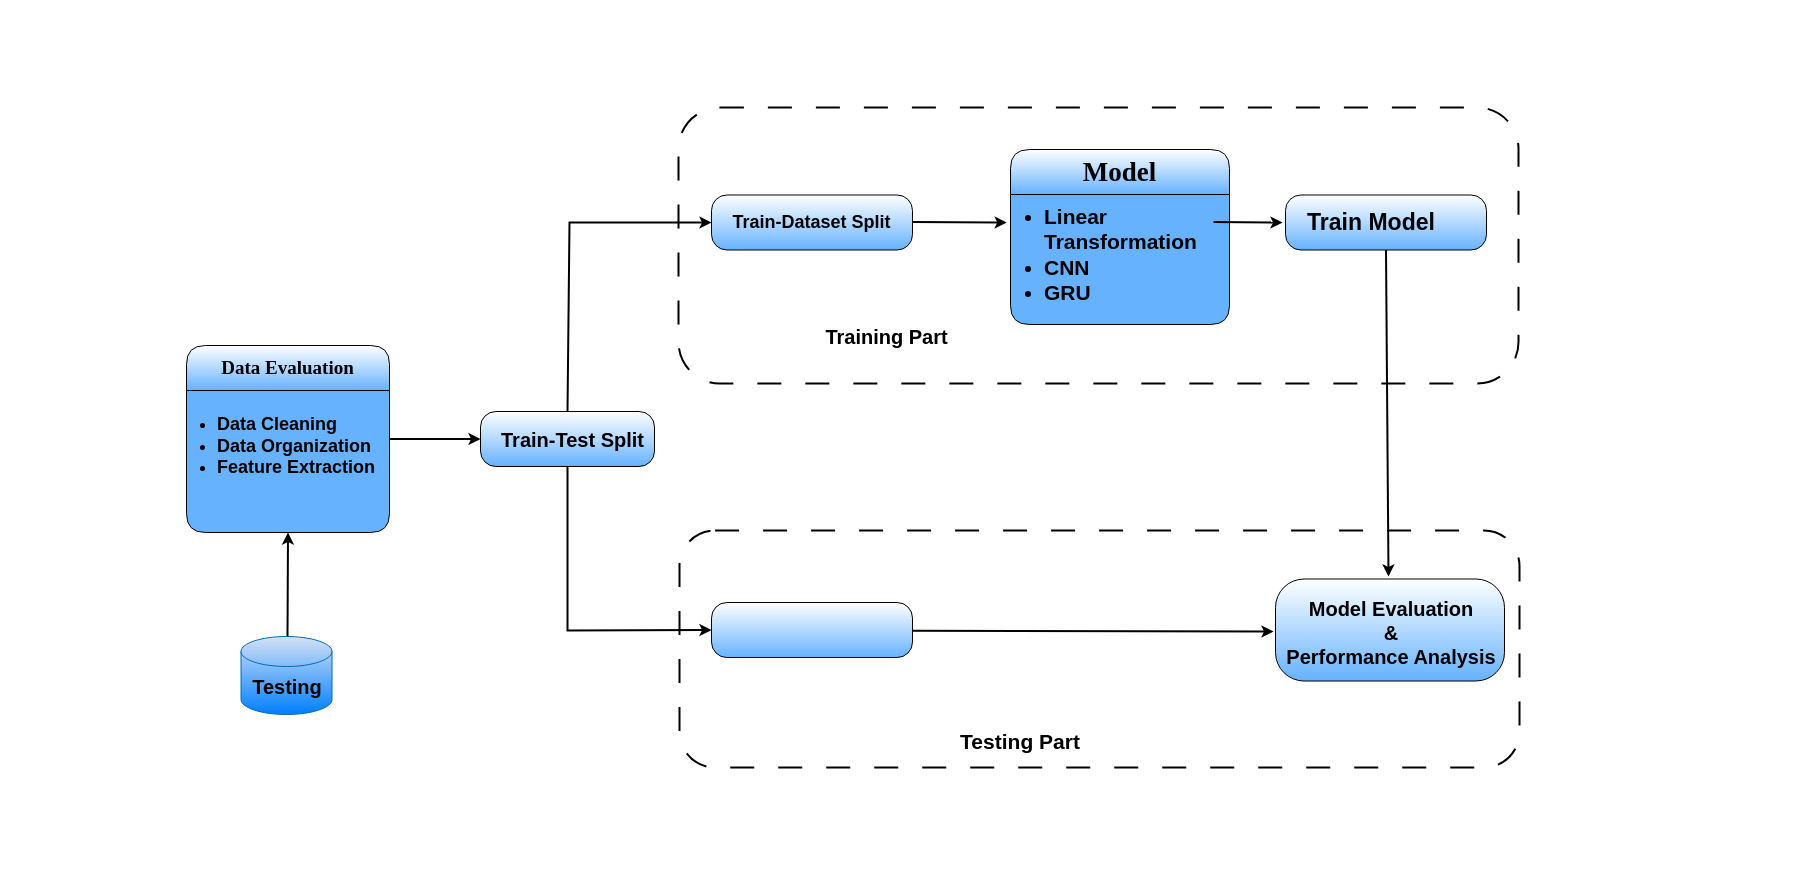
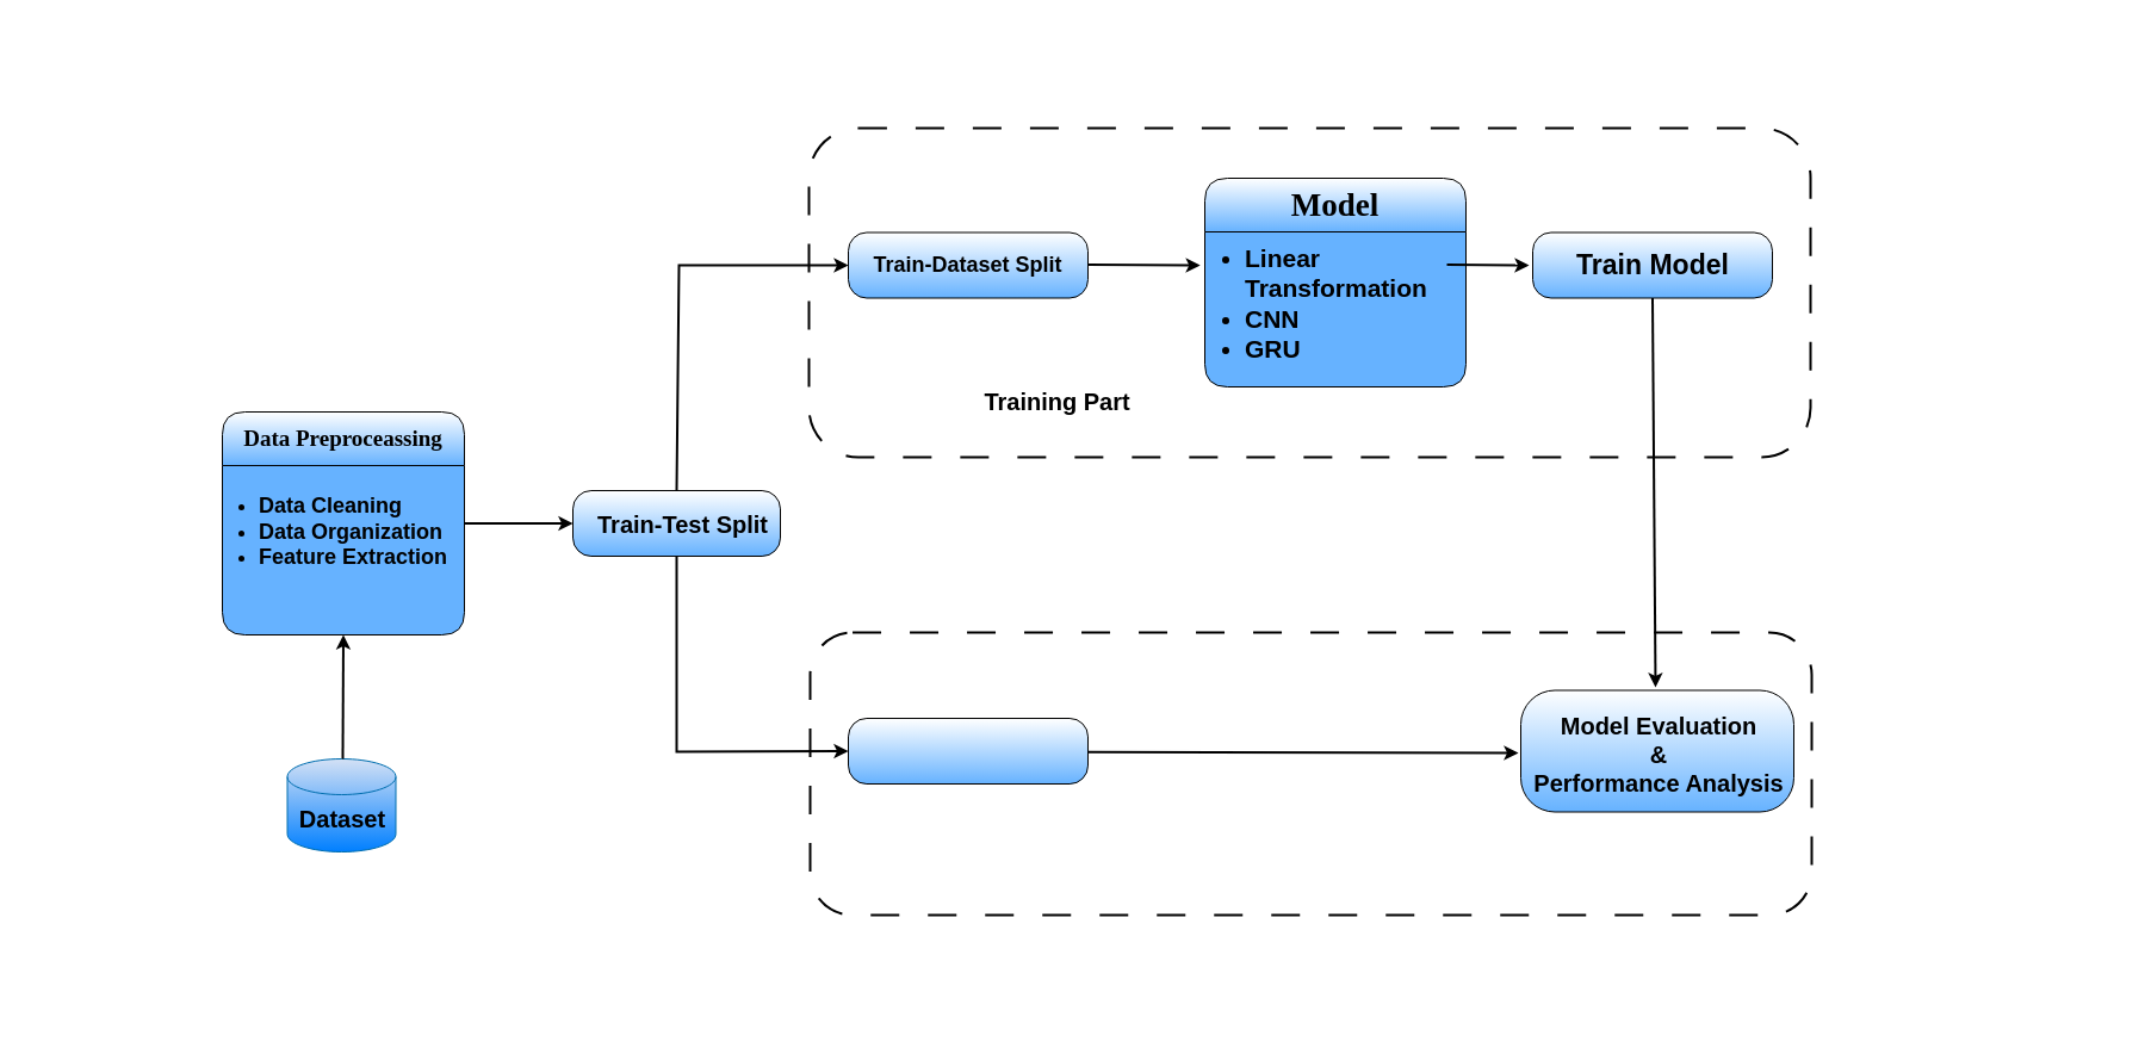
  <mxCell id="0" />
  <mxCell id="1" parent="0" />
  <mxCell id="2" value="" style="rounded=1;whiteSpace=wrap;html=1;fillColor=none;dashed=1;dashPattern=12 12;strokeWidth=2;" vertex="1" parent="1"><mxGeometry x="679" y="530" width="840" height="237" as="geometry" /></mxCell>
  <mxCell id="3" value="" style="rounded=1;whiteSpace=wrap;html=1;fillColor=none;dashed=1;dashPattern=12 12;strokeWidth=2;" vertex="1" parent="1"><mxGeometry x="678" y="107" width="840" height="276" as="geometry" /></mxCell>
  <mxCell id="4" value="" style="shape=cylinder3;whiteSpace=wrap;html=1;boundedLbl=1;backgroundOutline=1;size=15;fillColor=#D4E1F5;fontColor=#ffffff;strokeColor=#006EAF;gradientColor=#007FFF;" vertex="1" parent="1"><mxGeometry x="240.5" y="636" width="91" height="78" as="geometry" /></mxCell>
- <mxCell id="5" value="&lt;font face=&quot;Times New Roman&quot; style=&quot;font-size: 19px;&quot;&gt;Data Evaluation&lt;/font&gt;" style="swimlane;whiteSpace=wrap;html=1;startSize=45;perimeterSpacing=0;rounded=1;swimlaneLine=1;arcSize=14;glass=0;align=center;gradientColor=#66B2FF;swimlaneFillColor=#66B2FF;" vertex="1" parent="1"><mxGeometry x="186" y="345" width="203" height="187" as="geometry" /></mxCell>
+ <mxCell id="5" value="&lt;font face=&quot;Times New Roman&quot; style=&quot;font-size: 19px;&quot;&gt;Data Preproceassing&lt;/font&gt;" style="swimlane;whiteSpace=wrap;html=1;startSize=45;perimeterSpacing=0;rounded=1;swimlaneLine=1;arcSize=14;glass=0;align=center;gradientColor=#66B2FF;swimlaneFillColor=#66B2FF;" vertex="1" parent="1"><mxGeometry x="186" y="345" width="203" height="187" as="geometry" /></mxCell>
  <mxCell id="6" value="&lt;ul style=&quot;font-size: 18px;&quot;&gt;&lt;li&gt;&lt;b&gt;Data Cleaning&lt;/b&gt;&lt;/li&gt;&lt;li style=&quot;&quot;&gt;&lt;b&gt;Data Organization&lt;/b&gt;&lt;/li&gt;&lt;li style=&quot;&quot;&gt;&lt;b&gt;Feature Extraction&lt;/b&gt;&lt;/li&gt;&lt;/ul&gt;" style="text;html=1;align=left;verticalAlign=middle;whiteSpace=wrap;rounded=0;fontSize=16;fillColor=none;" vertex="1" parent="5"><mxGeometry x="-11" y="24" width="210" height="153" as="geometry" /></mxCell>
  <mxCell id="7" value="" style="rounded=1;whiteSpace=wrap;html=1;arcSize=28;gradientColor=#66B2FF;" vertex="1" parent="1"><mxGeometry x="480" y="411" width="174" height="55" as="geometry" /></mxCell>
  <mxCell id="8" value="&lt;font size=&quot;1&quot; style=&quot;&quot;&gt;&lt;b style=&quot;font-size: 20px;&quot;&gt;Train-Test Split&lt;/b&gt;&lt;/font&gt;" style="text;html=1;align=center;verticalAlign=middle;whiteSpace=wrap;rounded=0;fontSize=16;" vertex="1" parent="1"><mxGeometry x="460" y="423.5" width="225" height="30" as="geometry" /></mxCell>
  <mxCell id="9" value="" style="rounded=1;whiteSpace=wrap;html=1;arcSize=28;gradientColor=#66B2FF;" vertex="1" parent="1"><mxGeometry x="711" y="194.5" width="201" height="55" as="geometry" /></mxCell>
  <mxCell id="10" value="&lt;b&gt;&lt;font style=&quot;font-size: 18px;&quot;&gt;Train-Dataset Split&lt;/font&gt;&lt;/b&gt;" style="text;html=1;align=center;verticalAlign=middle;whiteSpace=wrap;rounded=0;fontSize=16;" vertex="1" parent="1"><mxGeometry x="717" y="207" width="189" height="30" as="geometry" /></mxCell>
  <mxCell id="11" value="" style="rounded=1;whiteSpace=wrap;html=1;arcSize=28;gradientColor=#66B2FF;" vertex="1" parent="1"><mxGeometry x="711" y="602" width="201" height="55" as="geometry" /></mxCell>
  <mxCell id="12" value="&lt;font face=&quot;Times New Roman&quot; style=&quot;font-size: 27px;&quot;&gt;Model&lt;/font&gt;" style="swimlane;whiteSpace=wrap;html=1;startSize=45;perimeterSpacing=0;rounded=1;swimlaneLine=1;arcSize=14;glass=0;align=center;gradientColor=#66B2FF;swimlaneFillColor=#66B2FF;" vertex="1" parent="1"><mxGeometry x="1010" y="149" width="219" height="175" as="geometry" /></mxCell>
  <mxCell id="13" value="&lt;ul style=&quot;font-size: 21px;&quot;&gt;&lt;li&gt;&lt;b&gt;Linear Transformation&lt;/b&gt;&lt;/li&gt;&lt;li&gt;&lt;b&gt;CNN&lt;/b&gt;&lt;/li&gt;&lt;li&gt;&lt;b&gt;GRU&lt;/b&gt;&lt;/li&gt;&lt;/ul&gt;" style="text;html=1;align=left;verticalAlign=middle;whiteSpace=wrap;rounded=0;fontSize=16;" vertex="1" parent="12"><mxGeometry x="-8" y="28" width="235" height="153" as="geometry" /></mxCell>
  <mxCell id="14" value="" style="rounded=1;whiteSpace=wrap;html=1;arcSize=28;gradientColor=#66B2FF;" vertex="1" parent="1"><mxGeometry x="1285" y="194.5" width="201" height="55" as="geometry" /></mxCell>
- <mxCell id="15" value="&lt;font size=&quot;1&quot; style=&quot;&quot;&gt;&lt;b style=&quot;font-size: 23px;&quot;&gt;Train Model&lt;/b&gt;&lt;/font&gt;" style="text;html=1;align=center;verticalAlign=middle;whiteSpace=wrap;rounded=0;fontSize=16;" vertex="1" parent="1"><mxGeometry x="1305.5" y="207" width="130" height="30" as="geometry" /></mxCell>
+ <mxCell id="15" value="&lt;font size=&quot;1&quot; style=&quot;&quot;&gt;&lt;b style=&quot;font-size: 23px;&quot;&gt;Train Model&lt;/b&gt;&lt;/font&gt;" style="text;html=1;align=center;verticalAlign=middle;whiteSpace=wrap;rounded=0;fontSize=16;" vertex="1" parent="1"><mxGeometry x="1320.5" y="207" width="130" height="30" as="geometry" /></mxCell>
  <mxCell id="16" value="" style="rounded=1;whiteSpace=wrap;html=1;arcSize=28;gradientColor=#66B2FF;" vertex="1" parent="1"><mxGeometry x="1275" y="578.5" width="229" height="102" as="geometry" /></mxCell>
  <mxCell id="17" value="&lt;font style=&quot;font-size: 20px;&quot;&gt;&lt;b&gt;Model Evaluation&lt;/b&gt;&lt;/font&gt;&lt;div style=&quot;font-size: 20px;&quot;&gt;&lt;font style=&quot;font-size: 20px;&quot;&gt;&lt;b&gt;&amp;amp;&lt;/b&gt;&lt;/font&gt;&lt;/div&gt;&lt;div style=&quot;font-size: 20px;&quot;&gt;&lt;font style=&quot;font-size: 20px;&quot;&gt;&lt;b&gt;Performance Analysis&lt;/b&gt;&lt;/font&gt;&lt;/div&gt;" style="text;html=1;align=center;verticalAlign=middle;whiteSpace=wrap;rounded=0;fontSize=16;" vertex="1" parent="1"><mxGeometry x="1275" y="586.5" width="232.25" height="90.5" as="geometry" /></mxCell>
- <mxCell id="18" value="&lt;font style=&quot;font-size: 20px;&quot;&gt;&lt;b&gt;Testing&lt;/b&gt;&lt;/font&gt;" style="text;html=1;align=center;verticalAlign=middle;whiteSpace=wrap;rounded=0;fontSize=16;" vertex="1" parent="1"><mxGeometry x="222" y="671" width="130" height="30" as="geometry" /></mxCell>
+ <mxCell id="18" value="&lt;font style=&quot;font-size: 20px;&quot;&gt;&lt;b&gt;Dataset&lt;/b&gt;&lt;/font&gt;" style="text;html=1;align=center;verticalAlign=middle;whiteSpace=wrap;rounded=0;fontSize=16;" vertex="1" parent="1"><mxGeometry x="222" y="671" width="130" height="30" as="geometry" /></mxCell>
  <mxCell id="19" value="" style="endArrow=classic;html=1;rounded=0;exitX=1;exitY=0.5;exitDx=0;exitDy=0;strokeWidth=2;" edge="1" parent="1" source="5" target="7"><mxGeometry width="50" height="50" relative="1" as="geometry"><mxPoint x="526" y="539" as="sourcePoint" /><mxPoint x="883" y="438" as="targetPoint" /></mxGeometry></mxCell>
  <mxCell id="20" value="" style="endArrow=classic;html=1;rounded=0;exitX=0.511;exitY=0;exitDx=0;exitDy=0;exitPerimeter=0;strokeWidth=2;entryX=0.5;entryY=1;entryDx=0;entryDy=0;" edge="1" parent="1" source="4" target="5"><mxGeometry width="50" height="50" relative="1" as="geometry"><mxPoint x="278" y="606" as="sourcePoint" /><mxPoint x="293" y="533" as="targetPoint" /></mxGeometry></mxCell>
  <mxCell id="21" value="" style="endArrow=classic;html=1;rounded=0;exitX=1;exitY=0.5;exitDx=0;exitDy=0;endSize=6;entryX=0.011;entryY=0.36;entryDx=0;entryDy=0;entryPerimeter=0;strokeWidth=2;" edge="1" parent="1"><mxGeometry width="50" height="50" relative="1" as="geometry"><mxPoint x="912" y="221.52" as="sourcePoint" /><mxPoint x="1006.189" y="222.08" as="targetPoint" /></mxGeometry></mxCell>
  <mxCell id="22" value="" style="endArrow=classic;html=1;rounded=0;exitX=1;exitY=0.5;exitDx=0;exitDy=0;endSize=6;strokeWidth=2;" edge="1" parent="1"><mxGeometry width="50" height="50" relative="1" as="geometry"><mxPoint x="1213" y="221.52" as="sourcePoint" /><mxPoint x="1282" y="222" as="targetPoint" /></mxGeometry></mxCell>
  <mxCell id="23" value="" style="endArrow=classic;html=1;rounded=0;exitX=1;exitY=0.5;exitDx=0;exitDy=0;endSize=6;strokeWidth=2;" edge="1" parent="1"><mxGeometry width="50" height="50" relative="1" as="geometry"><mxPoint x="912" y="630.27" as="sourcePoint" /><mxPoint x="1273" y="631" as="targetPoint" /></mxGeometry></mxCell>
  <mxCell id="24" value="" style="endArrow=classic;html=1;rounded=0;exitX=0.5;exitY=1;exitDx=0;exitDy=0;strokeWidth=2;" edge="1" parent="1" source="14"><mxGeometry width="50" height="50" relative="1" as="geometry"><mxPoint x="1056" y="396" as="sourcePoint" /><mxPoint x="1388" y="576" as="targetPoint" /></mxGeometry></mxCell>
  <mxCell id="25" value="" style="endArrow=classic;html=1;rounded=0;exitX=0.5;exitY=0;exitDx=0;exitDy=0;entryX=0;entryY=0.5;entryDx=0;entryDy=0;strokeWidth=2;" edge="1" parent="1" source="7" target="9"><mxGeometry width="50" height="50" relative="1" as="geometry"><mxPoint x="797" y="459" as="sourcePoint" /><mxPoint x="847" y="409" as="targetPoint" /><Array as="points"><mxPoint x="569" y="222" /></Array></mxGeometry></mxCell>
  <mxCell id="26" value="" style="endArrow=classic;html=1;rounded=0;exitX=0.5;exitY=1;exitDx=0;exitDy=0;entryX=0;entryY=0.5;entryDx=0;entryDy=0;strokeWidth=2;" edge="1" parent="1" source="7" target="11"><mxGeometry width="50" height="50" relative="1" as="geometry"><mxPoint x="746" y="454" as="sourcePoint" /><mxPoint x="796" y="404" as="targetPoint" /><Array as="points"><mxPoint x="567" y="630" /></Array></mxGeometry></mxCell>
  <mxCell id="27" value="&lt;b&gt;&lt;font style=&quot;font-size: 20px;&quot;&gt;Training Part&lt;/font&gt;&lt;/b&gt;" style="text;html=1;align=center;verticalAlign=middle;whiteSpace=wrap;rounded=0;" vertex="1" parent="1"><mxGeometry x="783" y="321" width="207" height="30" as="geometry" /></mxCell>
- <mxCell id="28" value="&lt;b&gt;&lt;font style=&quot;font-size: 21px;&quot;&gt;Testing Part&lt;/font&gt;&lt;/b&gt;" style="text;html=1;align=center;verticalAlign=middle;whiteSpace=wrap;rounded=0;" vertex="1" parent="1"><mxGeometry x="958" y="726" width="124" height="30" as="geometry" /></mxCell>
  <mxCell id="29" value="" style="rounded=1;whiteSpace=wrap;html=1;fillColor=none;strokeWidth=0;strokeColor=none;" vertex="1" parent="1"><mxGeometry x="1657" y="400" width="120" height="60" as="geometry" /></mxCell>
  <mxCell id="30" value="" style="rounded=1;whiteSpace=wrap;html=1;strokeColor=none;fillColor=none;" vertex="1" parent="1"><mxGeometry x="20" y="552" width="120" height="60" as="geometry" /></mxCell>
  <mxCell id="31" value="" style="rounded=1;whiteSpace=wrap;html=1;strokeColor=none;fillColor=none;" vertex="1" parent="1"><mxGeometry x="716" y="802" width="120" height="60" as="geometry" /></mxCell>
  <mxCell id="32" value="" style="rounded=1;whiteSpace=wrap;html=1;strokeColor=none;fillColor=none;" vertex="1" parent="1"><mxGeometry x="816" y="20" width="120" height="60" as="geometry" /></mxCell>
